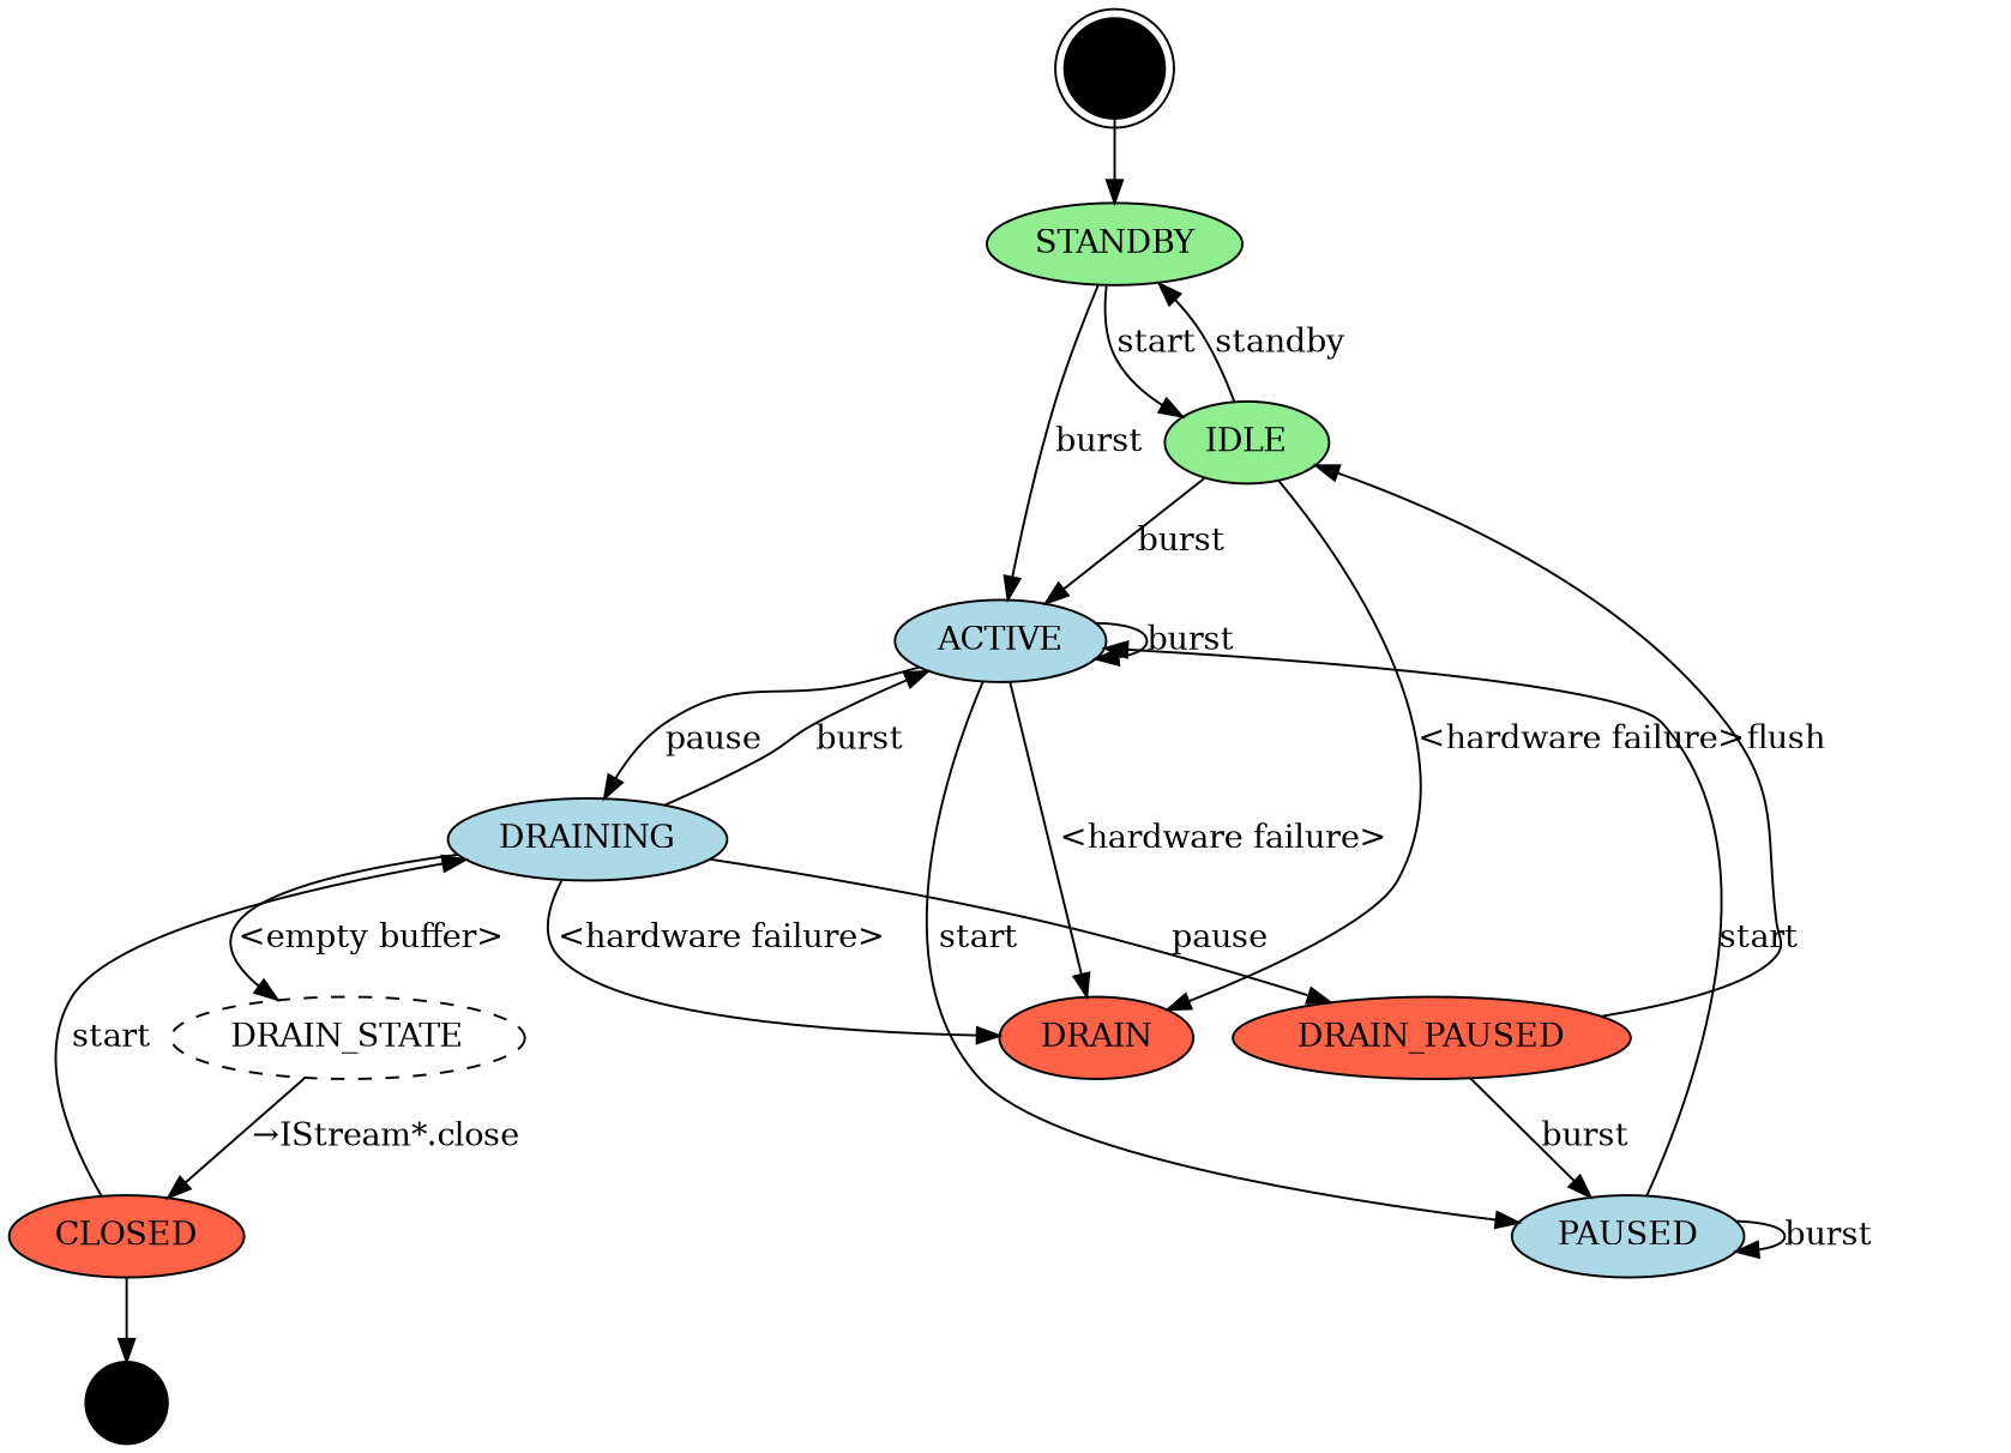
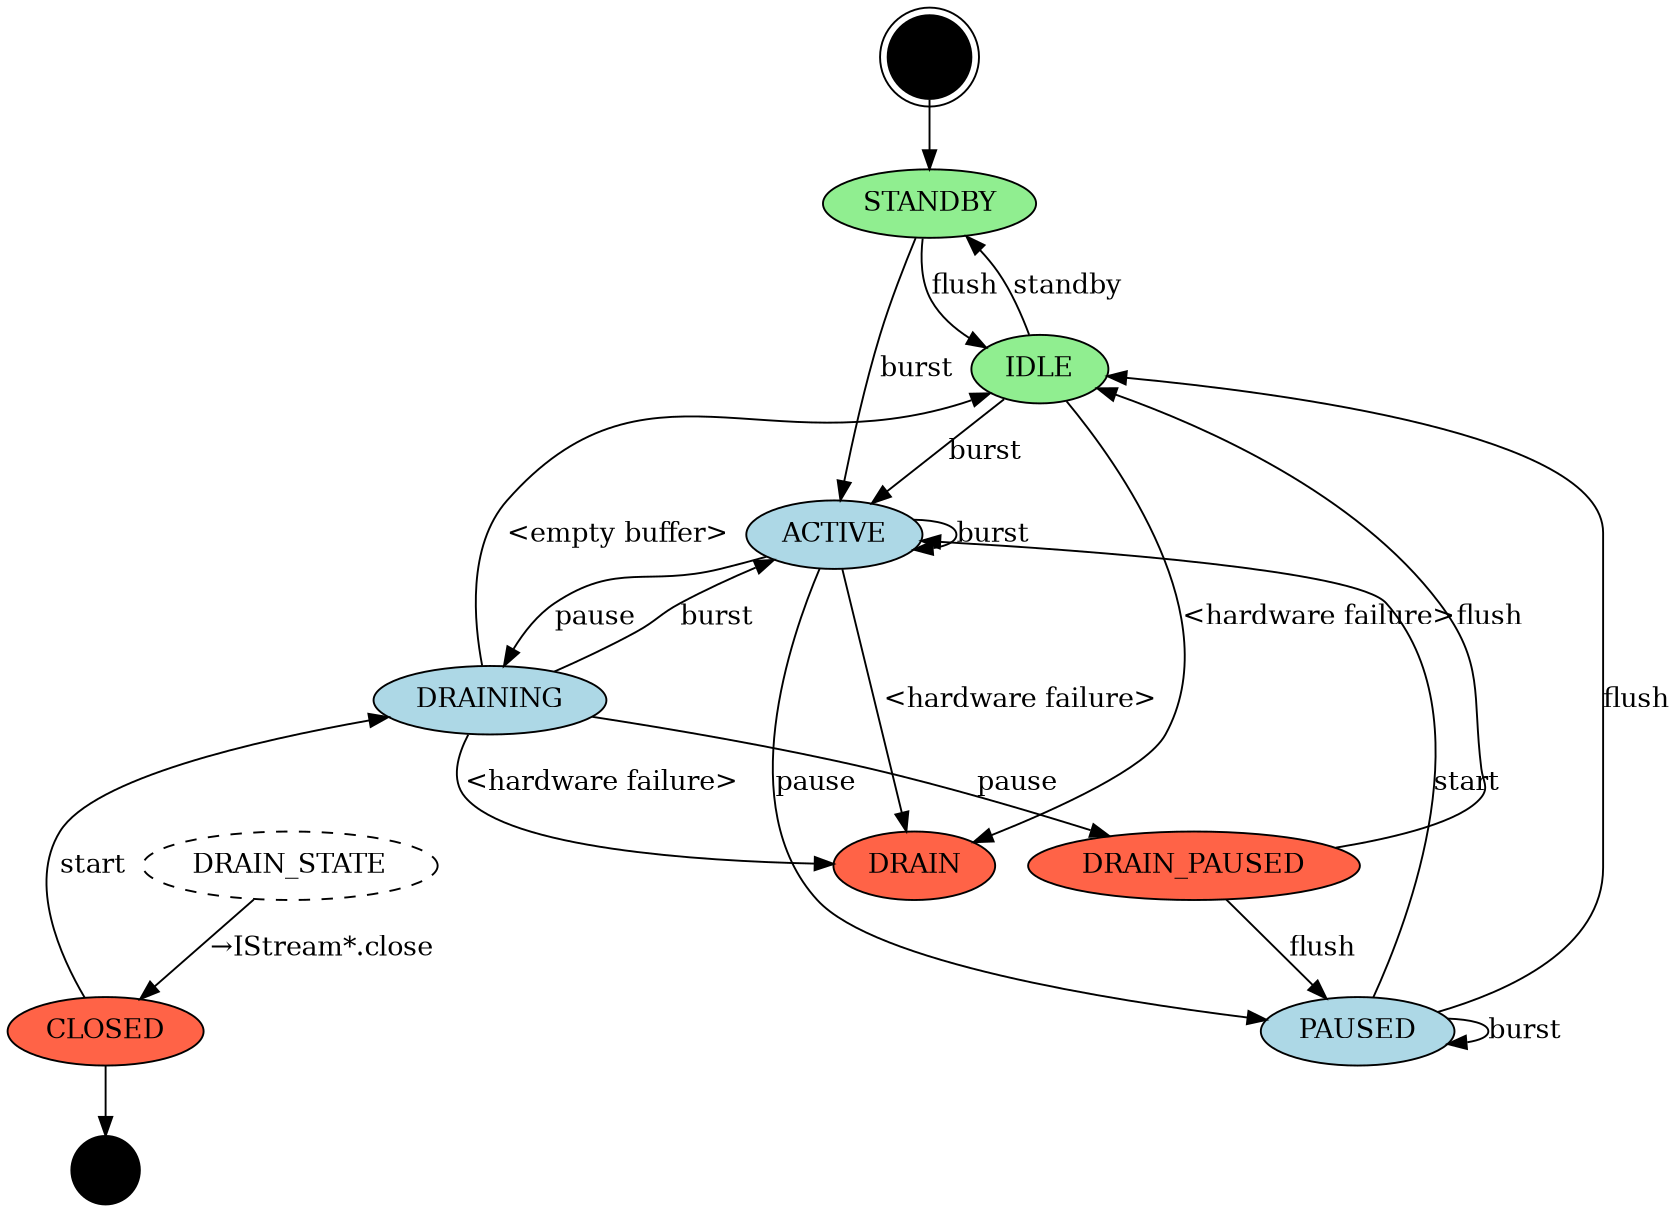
  digraph {
    node [fillcolor=tomato shape=oval style=filled]
    I [fillcolor=black shape=doublecircle width=0.5]
    STANDBY [fillcolor=lightgreen width=1]
    IDLE [fillcolor=lightgreen width=1]
    ACTIVE [fillcolor=lightblue width=1]
    F [fillcolor=black shape=point width=0.5]
    n6 [label=DRAIN width=1]
    PAUSED [fillcolor=lightblue width=1]
    DRAINING [fillcolor=lightblue width=1]
    CLOSED [width=1]
    n10 [label=DRAIN_STATE style=dashed width=1]
    DRAIN_PAUSED [width=1]
    I -> STANDBY
-   STANDBY -> IDLE [label=start]
+   STANDBY -> IDLE [label=flush]
    STANDBY -> ACTIVE [label=burst]
    IDLE -> STANDBY [label=standby]
    IDLE -> ACTIVE [label=burst]
    IDLE -> n6 [label="<hardware failure>"]
    ACTIVE -> ACTIVE [label=burst]
    ACTIVE -> n6 [label="<hardware failure>"]
-   ACTIVE -> PAUSED [label=start]
+   ACTIVE -> PAUSED [label=pause]
    ACTIVE -> DRAINING [label=pause]
+   PAUSED -> IDLE [label=flush]
    PAUSED -> ACTIVE [label=start]
    PAUSED -> PAUSED [label=burst]
-   DRAINING -> n10 [label="<empty buffer>"]
+   DRAINING -> IDLE [label="<empty buffer>"]
    DRAINING -> ACTIVE [label=burst]
    DRAINING -> n6 [label="<hardware failure>"]
    DRAINING -> DRAIN_PAUSED [label=pause]
    CLOSED -> F
    CLOSED -> DRAINING [label=start]
    n10 -> CLOSED [label="→IStream*.close"]
    DRAIN_PAUSED -> IDLE [label=flush]
-   DRAIN_PAUSED -> PAUSED [label=burst]
+   DRAIN_PAUSED -> PAUSED [label=flush]
  }
